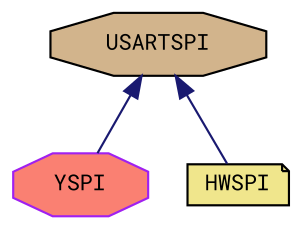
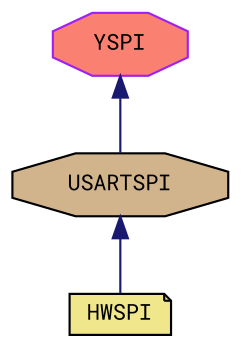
  digraph {
    fontname="Roboto Mono"
    node [color=black fontname="Roboto Mono" fontsize=10 shape=octagon style=filled]
    edge [color=midnightblue dir=back fontname="Roboto Mono" fontsize=10 labelfontname=Helvetica labelfontsize=10 style=solid]
    n1 [color=purple fillcolor=salmon fontcolor=black height=0.2 label=YSPI width=0.4]
    n2 [fillcolor=tan height=0.2 label=USARTSPI width=0.4]
    n3 [fillcolor=khaki height=0.2 label=HWSPI shape=note width=0.4]
-   n2 -> n1
+   n1 -> n2
    n2 -> n3
  }
